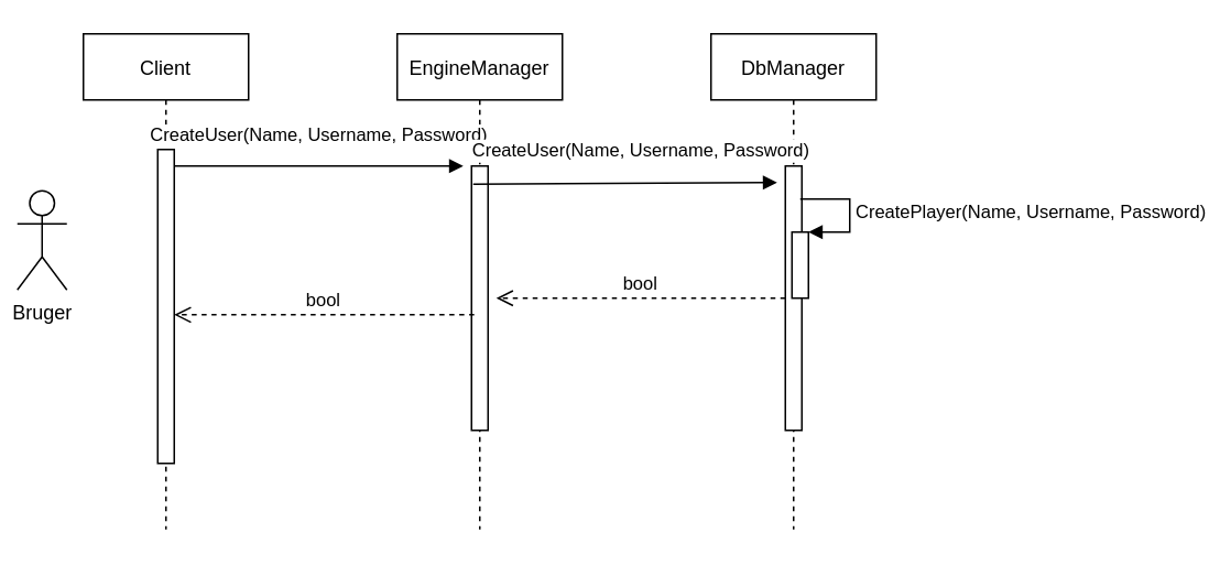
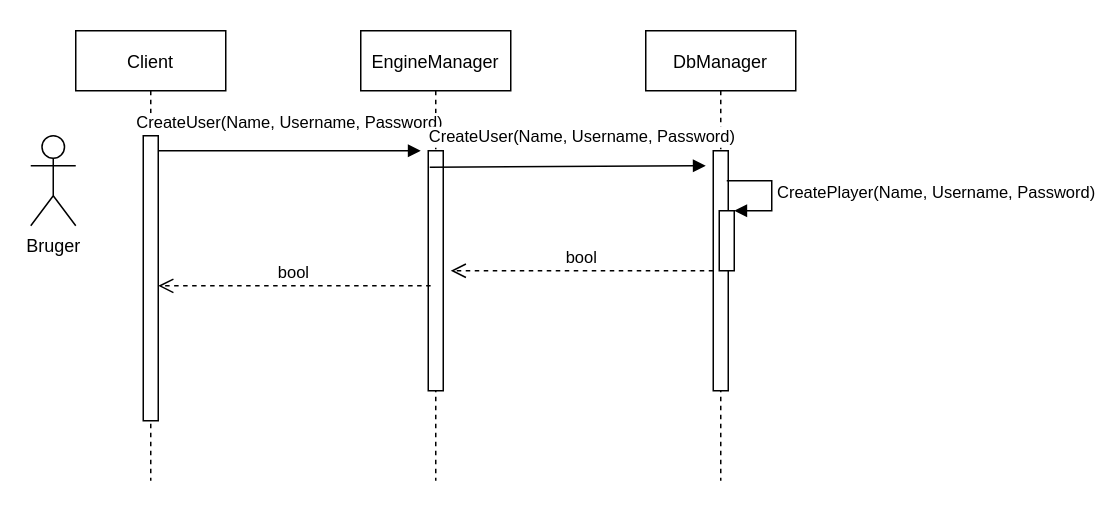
  <mxCell id="0" />
  <mxCell id="1" parent="0" />
  <mxCell id="2" value="Client" style="shape=umlLifeline;perimeter=lifelinePerimeter;container=1;collapsible=0;recursiveResize=0;rounded=0;shadow=0;strokeWidth=1;" vertex="1" parent="1"><mxGeometry x="50" y="20" width="100" height="300" as="geometry" /></mxCell>
  <mxCell id="3" value="" style="points=[];perimeter=orthogonalPerimeter;rounded=0;shadow=0;strokeWidth=1;" vertex="1" parent="2"><mxGeometry x="45" y="70" width="10" height="190" as="geometry" /></mxCell>
  <mxCell id="4" value="EngineManager" style="shape=umlLifeline;perimeter=lifelinePerimeter;container=1;collapsible=0;recursiveResize=0;rounded=0;shadow=0;strokeWidth=1;" vertex="1" parent="1"><mxGeometry x="240" y="20" width="100" height="300" as="geometry" /></mxCell>
  <mxCell id="5" value="" style="points=[];perimeter=orthogonalPerimeter;rounded=0;shadow=0;strokeWidth=1;" vertex="1" parent="4"><mxGeometry x="45" y="80" width="10" height="160" as="geometry" /></mxCell>
  <mxCell id="6" value="bool" style="verticalAlign=bottom;endArrow=open;dashed=1;endSize=8;shadow=0;strokeWidth=1;exitX=0.159;exitY=0.563;exitDx=0;exitDy=0;exitPerimeter=0;" edge="1" parent="1" source="5" target="3"><mxGeometry relative="1" as="geometry"><mxPoint x="205" y="176" as="targetPoint" /></mxGeometry></mxCell>
  <mxCell id="7" value="CreateUser(Name, Username, Password)" style="verticalAlign=bottom;endArrow=block;shadow=0;strokeWidth=1;" edge="1" parent="1" source="3"><mxGeometry y="10" relative="1" as="geometry"><mxPoint x="205" y="100" as="sourcePoint" /><mxPoint x="280" y="100" as="targetPoint" /><mxPoint as="offset" /></mxGeometry></mxCell>
  <mxCell id="8" value="DbManager" style="shape=umlLifeline;perimeter=lifelinePerimeter;container=1;collapsible=0;recursiveResize=0;rounded=0;shadow=0;strokeWidth=1;" vertex="1" parent="1"><mxGeometry x="430" y="20" width="100" height="300" as="geometry" /></mxCell>
  <mxCell id="9" value="" style="points=[];perimeter=orthogonalPerimeter;rounded=0;shadow=0;strokeWidth=1;" vertex="1" parent="8"><mxGeometry x="45" y="80" width="10" height="160" as="geometry" /></mxCell>
  <mxCell id="10" value="" style="html=1;points=[];perimeter=orthogonalPerimeter;" vertex="1" parent="8"><mxGeometry x="49" y="120" width="10" height="40" as="geometry" /></mxCell>
  <mxCell id="11" value="CreatePlayer(Name, Username, Password)" style="edgeStyle=orthogonalEdgeStyle;html=1;align=left;spacingLeft=2;endArrow=block;rounded=0;entryX=1;entryY=0;" edge="1" parent="8" target="10"><mxGeometry relative="1" as="geometry"><mxPoint x="54" y="100" as="sourcePoint" /><Array as="points"><mxPoint x="84" y="100" /></Array></mxGeometry></mxCell>
- <mxCell id="12" value="Bruger" style="shape=umlActor;verticalLabelPosition=bottom;verticalAlign=top;html=1;outlineConnect=0;" vertex="1" parent="1"><mxGeometry x="10" y="115" width="30" height="60" as="geometry" /></mxCell>
+ <mxCell id="12" value="Bruger" style="shape=umlActor;verticalLabelPosition=bottom;verticalAlign=top;html=1;outlineConnect=0;" vertex="1" parent="1"><mxGeometry x="20" y="90" width="30" height="60" as="geometry" /></mxCell>
  <mxCell id="13" value="CreateUser(Name, Username, Password)" style="verticalAlign=bottom;endArrow=block;shadow=0;strokeWidth=1;" edge="1" parent="1"><mxGeometry x="0.106" y="11" relative="1" as="geometry"><mxPoint x="286" y="111" as="sourcePoint" /><mxPoint x="470" y="110" as="targetPoint" /><mxPoint as="offset" /></mxGeometry></mxCell>
  <mxCell id="14" value="bool" style="html=1;verticalAlign=bottom;endArrow=open;dashed=1;endSize=8;rounded=0;" edge="1" parent="1" source="9"><mxGeometry relative="1" as="geometry"><mxPoint x="450" y="190" as="sourcePoint" /><mxPoint x="300" y="180" as="targetPoint" /></mxGeometry></mxCell>
